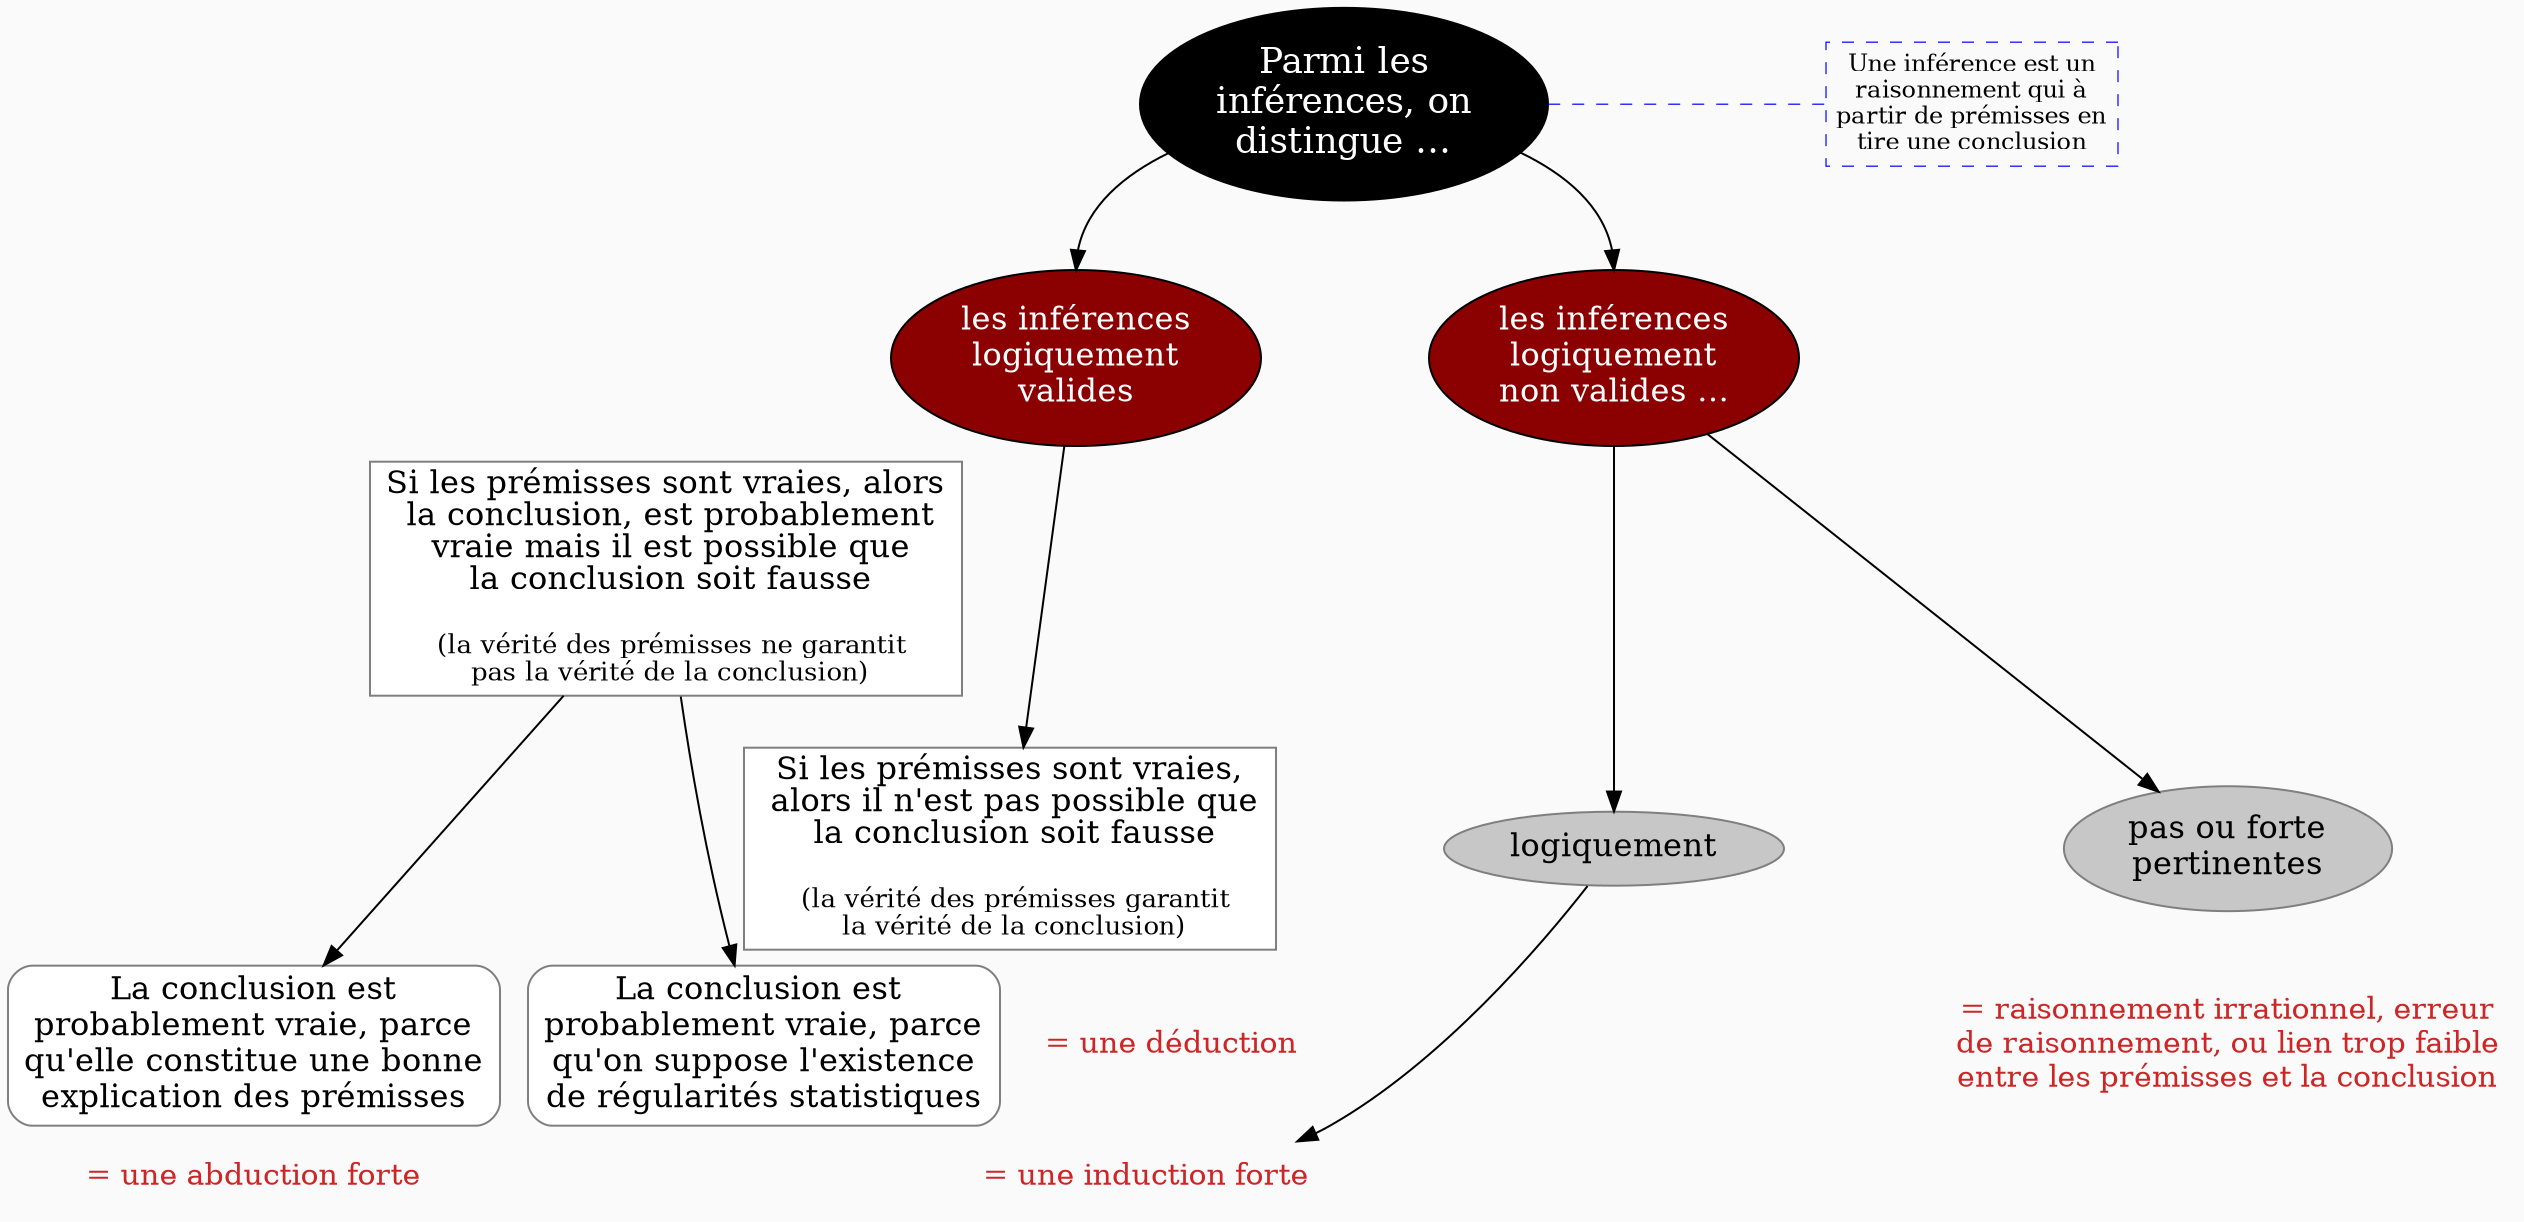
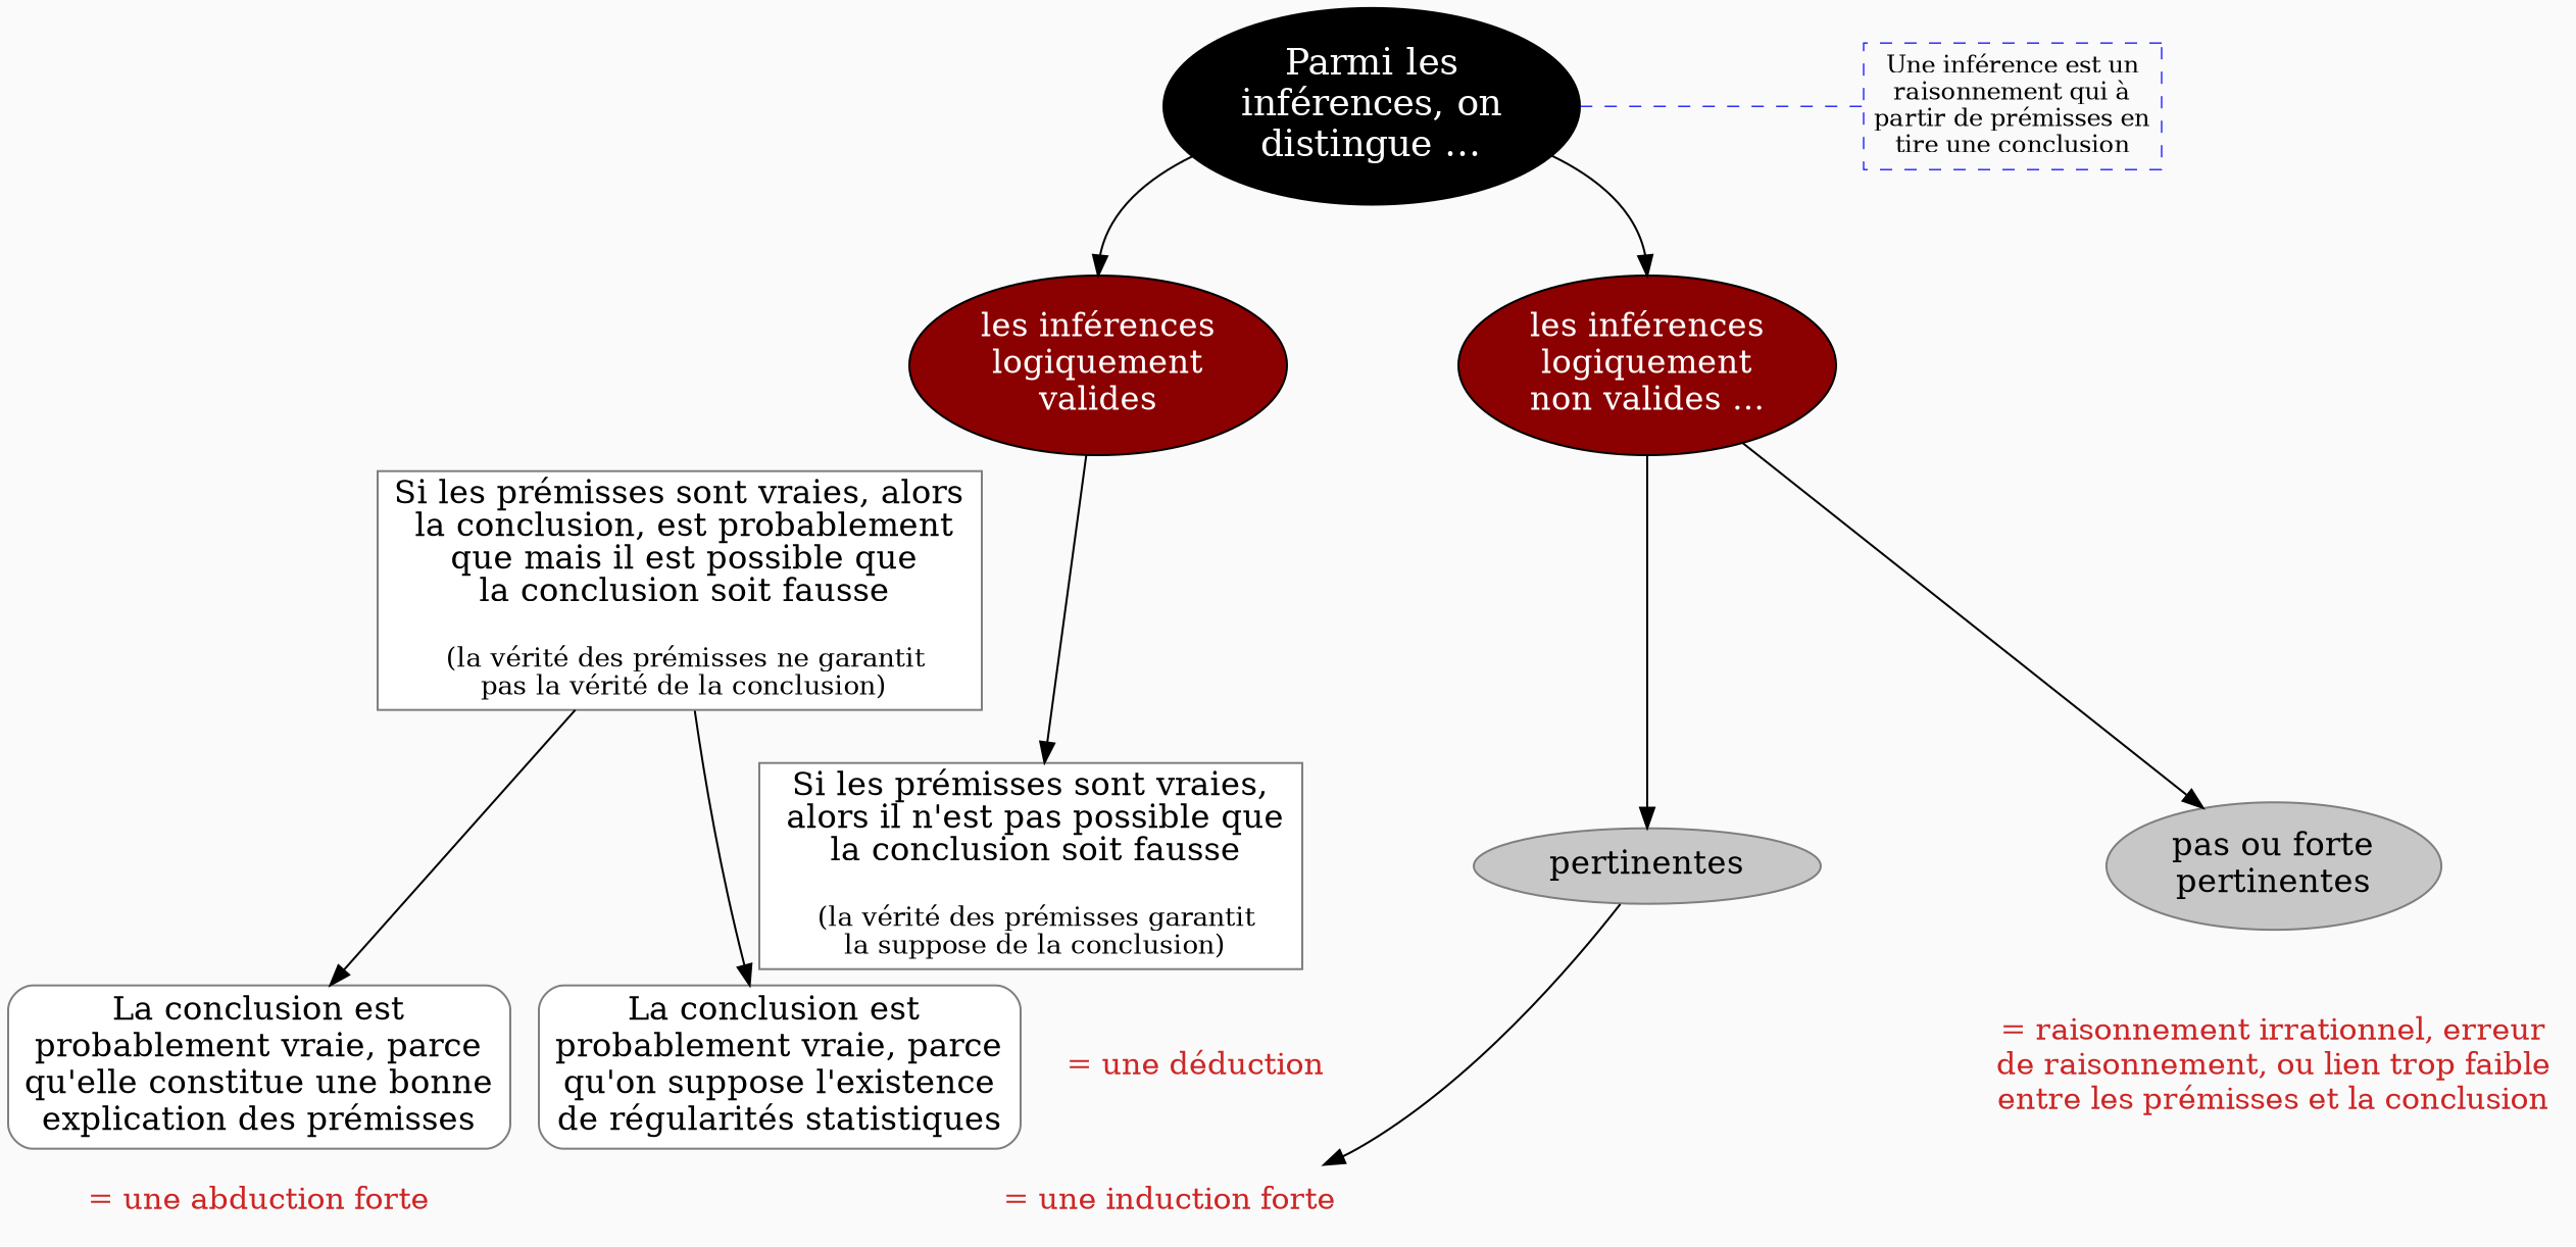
  digraph {
    bgcolor=grey98
    nodesep=0.2
    ranksep=0.1
    splines=true
    style=filled
    node [fillcolor=grey98 fontcolor=black fontsize=16 style=filled color=grey50 shape=box]
    edge [minlen=4]
    n1 [fillcolor=red4 fontcolor=white label="les inférences\nlogiquement\nvalides" color="" shape=""]
    n2 [fillcolor=red4 fontcolor=white label="les inférences\nlogiquement\nnon valides …" color="" shape=""]
-   n3 [fillcolor=white label=<Si les prémisses sont vraies,<br/> alors il n'est pas possible que<br/> la conclusion soit fausse<br/> <font point-size="8"><br/></font> <font point-size="13">(la vérité des prémisses garantit<br/> la vérité de la conclusion)</font>>]
-   n4 [fillcolor=grey78 label=logiquement shape=oval]
+   n3 [fillcolor=white label=<Si les prémisses sont vraies,<br/> alors il n'est pas possible que<br/> la conclusion soit fausse<br/> <font point-size="8"><br/></font> <font point-size="13">(la vérité des prémisses garantit<br/> la suppose de la conclusion)</font>>]
+   n4 [fillcolor=grey78 label=pertinentes shape=oval]
    n5 [fillcolor=grey78 label="pas ou forte\npertinentes" shape=oval]
    n6 [fillcolor=12 fontcolor=white fontsize=18 label="Parmi les\ninférences, on\ndistingue …" color="" shape=""]
    n7 [color=blue fontsize=12 label="Une inférence est un\nraisonnement qui à\npartir de prémisses en\ntire une conclusion" margin=0.07 penwidth=0.6 style=dashed]
    n8 [fontcolor=firebrick3 fontsize=15 label="= une déduction" shape=plaintext style="filled,rounded"]
    n9 [fontcolor=firebrick3 fontsize=15 label="= une induction forte" shape=plaintext style="filled,rounded"]
    n10 [fontcolor=firebrick3 fontsize=15 label="= raisonnement irrationnel, erreur\nde raisonnement, ou lien trop faible\nentre les prémisses et la conclusion" shape=plaintext style="filled,rounded"]
-   n11 [fillcolor=white label=<Si les prémisses sont vraies, alors<br/> la conclusion, est probablement<br/> vraie mais il est possible que<br/> la conclusion soit fausse<br/> <font point-size="8"><br/></font> <font point-size="13">(la vérité des prémisses ne garantit<br/> pas la vérité de la conclusion)</font>>]
+   n11 [fillcolor=white label=<Si les prémisses sont vraies, alors<br/> la conclusion, est probablement<br/> que mais il est possible que<br/> la conclusion soit fausse<br/> <font point-size="8"><br/></font> <font point-size="13">(la vérité des prémisses ne garantit<br/> pas la vérité de la conclusion)</font>>]
    n12 [fillcolor=white label="La conclusion est \nprobablement vraie, parce\nqu'on suppose l'existence\nde régularités statistiques" style="filled,rounded"]
    n13 [fillcolor=white label="La conclusion est\nprobablement vraie, parce\nqu'elle constitue une bonne\nexplication des prémisses" style="filled,rounded"]
    n14 [fontcolor=firebrick3 fontsize=15 label="= une abduction forte" shape=plaintext style="filled,rounded"]
    subgraph sub_1 {
      rank=same
      n1
      n2
    }
    subgraph sub_2 {
      rank=same
      n3
      n4
    }
    subgraph sub_3 {
      rank=same
      n4
      n5
    }
    subgraph sub_4 {
      rank=same
      n6
      n7
    }
    n1 -> n2 [minlen=6 style=invis]
    n1 -> n3
    n2 -> n4
    n2 -> n5
    n3 -> n4 [minlen=6 style=invis]
    n3 -> n8 [minlen=1 style=invis]
    n4 -> n5 [minlen=10 style=invis]
    n4 -> n9 [minlen=2]
    n5 -> n10 [minlen=1 style=invis]
    n6 -> n1 [headport=n]
    n6 -> n2 [headport=n]
    n6 -> n7 [arrowhead=none color=blue minlen=10 penwidth=0.6 style=dashed]
    n11 -> n12
    n11 -> n13
    n12 -> n9 [minlen=1 style=invis]
    n13 -> n14 [minlen=1 style=invis]
  }
